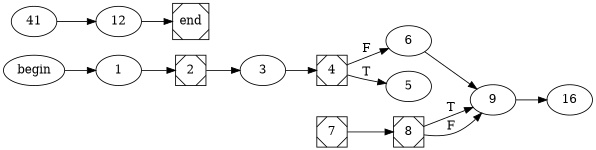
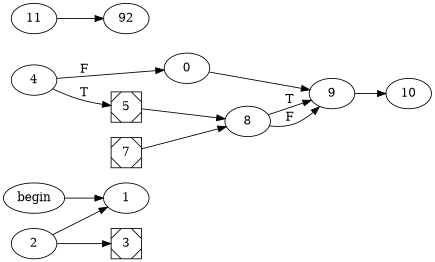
  digraph {
    rankdir=LR
    begin [shape=ellipse]
    1
-   2 [shape=Msquare]
-   end [shape=Msquare]
-   3
-   4 [shape=Msquare]
-   6
-   5
+   2
+   3 [shape=Msquare]
+   4
+   6 [label=0]
+   5 [shape=Msquare]
    9
-   8 [shape=Msquare]
+   8
    7 [shape=Msquare]
-   10 [label=16]
-   11 [label=41]
-   12
+   10
+   11
+   12 [label=92]
    begin -> 1
-   1 -> 2
+   2 -> 1
    2 -> 3
-   3 -> 4
    4 -> 6 [label=F]
    4 -> 5 [label=T]
    6 -> 9
+   5 -> 8
    9 -> 10
    8 -> 9 [label=T]
    8 -> 9 [label=F]
    7 -> 8
    11 -> 12
-   12 -> end
  }
